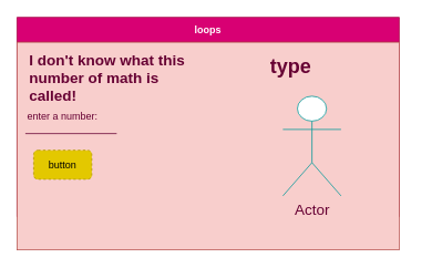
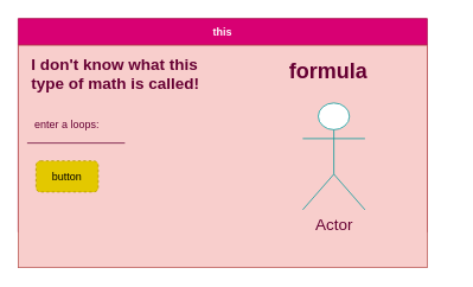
  <mxCell id="0" />
  <mxCell id="1" parent="0" />
- <mxCell id="2" value="loops" style="swimlane;startSize=30;fillColor=#d80073;fontColor=#ffffff;strokeColor=#A50040;" parent="1" vertex="1"><mxGeometry x="20" y="20" width="460" height="240" as="geometry" /></mxCell>
+ <mxCell id="2" value="this" style="swimlane;startSize=30;fillColor=#d80073;fontColor=#ffffff;strokeColor=#A50040;" parent="1" vertex="1"><mxGeometry x="20" y="20" width="460" height="240" as="geometry" /></mxCell>
  <mxCell id="3" value="" style="rounded=0;whiteSpace=wrap;html=1;fillColor=#f8cecc;strokeColor=#b85450;" vertex="1" parent="1"><mxGeometry x="20" y="50" width="460" height="250" as="geometry" /></mxCell>
- <mxCell id="4" value="&lt;h1 style=&quot;font-size: 18px&quot;&gt;&lt;font style=&quot;font-size: 18px&quot;&gt;I don't know what this number of math is called!&lt;/font&gt;&lt;/h1&gt;" style="text;html=1;strokeColor=none;fillColor=none;spacing=5;spacingTop=-20;whiteSpace=wrap;overflow=hidden;rounded=0;fontColor=#660033;" vertex="1" parent="1"><mxGeometry x="30" y="60" width="220" height="120" as="geometry" /></mxCell>
+ <mxCell id="4" value="&lt;h1 style=&quot;font-size: 18px&quot;&gt;&lt;font style=&quot;font-size: 18px&quot;&gt;I don't know what this type of math is called!&lt;/font&gt;&lt;/h1&gt;" style="text;html=1;strokeColor=none;fillColor=none;spacing=5;spacingTop=-20;whiteSpace=wrap;overflow=hidden;rounded=0;fontColor=#660033;" vertex="1" parent="1"><mxGeometry x="30" y="60" width="220" height="120" as="geometry" /></mxCell>
  <mxCell id="5" value="Actor" style="shape=umlActor;verticalLabelPosition=bottom;verticalAlign=top;html=1;outlineConnect=0;fontSize=18;fontColor=#660033;strokeColor=#009999;" vertex="1" parent="1"><mxGeometry x="340" y="115" width="70" height="120" as="geometry" /></mxCell>
- <mxCell id="6" value="enter a number:" style="text;html=1;strokeColor=none;fillColor=none;align=center;verticalAlign=middle;whiteSpace=wrap;rounded=0;fontSize=12;fontColor=#660033;" vertex="1" parent="1"><mxGeometry x="30" y="125" width="90" height="30" as="geometry" /></mxCell>
- <mxCell id="7" value="&lt;h1&gt;type&lt;/h1&gt;&lt;p&gt;&lt;br&gt;&lt;/p&gt;" style="text;html=1;strokeColor=none;fillColor=none;spacing=5;spacingTop=-20;whiteSpace=wrap;overflow=hidden;rounded=0;fontSize=12;fontColor=#660033;" vertex="1" parent="1"><mxGeometry x="320" y="60" width="190" height="120" as="geometry" /></mxCell>
+ <mxCell id="6" value="enter a loops:" style="text;html=1;strokeColor=none;fillColor=none;align=center;verticalAlign=middle;whiteSpace=wrap;rounded=0;fontSize=12;fontColor=#660033;" vertex="1" parent="1"><mxGeometry x="30" y="125" width="90" height="30" as="geometry" /></mxCell>
+ <mxCell id="7" value="&lt;h1&gt;formula&lt;/h1&gt;&lt;p&gt;&lt;br&gt;&lt;/p&gt;" style="text;html=1;strokeColor=none;fillColor=none;spacing=5;spacingTop=-20;whiteSpace=wrap;overflow=hidden;rounded=0;fontSize=12;fontColor=#660033;" vertex="1" parent="1"><mxGeometry x="320" y="60" width="190" height="120" as="geometry" /></mxCell>
  <mxCell id="8" value="" style="endArrow=none;html=1;fontSize=12;fontColor=#660033;strokeColor=#660033;" edge="1" parent="1"><mxGeometry width="50" height="50" relative="1" as="geometry"><mxPoint x="30" y="160" as="sourcePoint" /><mxPoint x="140" y="160" as="targetPoint" /></mxGeometry></mxCell>
  <mxCell id="9" value="button" style="rounded=1;whiteSpace=wrap;html=1;fontSize=12;fontColor=#000000;strokeColor=#B09500;fillColor=#e3c800;dashed=1;" vertex="1" parent="1"><mxGeometry x="40" y="180" width="70" height="35" as="geometry" /></mxCell>
